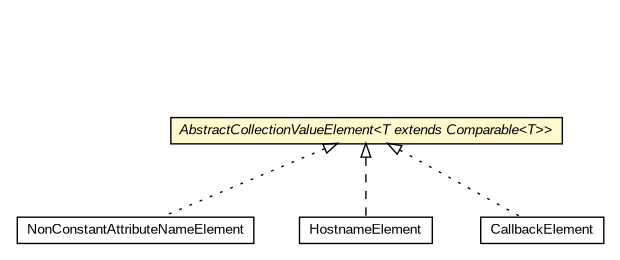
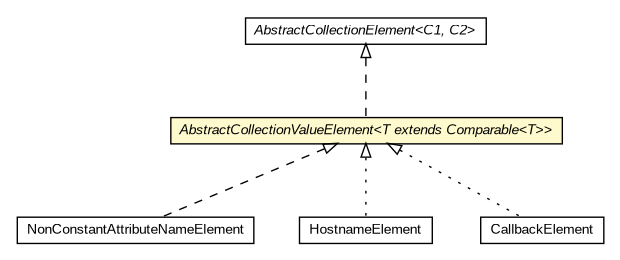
  digraph {
    nodesep=0.25
    ranksep=0.5
    node [fontcolor=black fontname=arial fontsize=10.0 shape=plaintext]
    edge [arrowtail=empty dir=back fontname=arial fontsize=10 headport=p labelfontname=arial labelfontsize=10 style=dashed tailport=p]
    n1 [label=<<table title="context.arch.discoverer.component.NonConstantAttributeNameElement" border="0" cellborder="1" cellspacing="0" cellpadding="2" port="p" href="./NonConstantAttributeNameElement.html"> 		<tr><td><table border="0" cellspacing="0" cellpadding="1"> <tr><td align="center" balign="center"> NonConstantAttributeNameElement </td></tr> 		</table></td></tr> 		</table>>]
    n2 [label=<<table title="context.arch.discoverer.component.HostnameElement" border="0" cellborder="1" cellspacing="0" cellpadding="2" port="p" href="./HostnameElement.html"> 		<tr><td><table border="0" cellspacing="0" cellpadding="1"> <tr><td align="center" balign="center"> HostnameElement </td></tr> 		</table></td></tr> 		</table>>]
    n3 [label=<<table title="context.arch.discoverer.component.CallbackElement" border="0" cellborder="1" cellspacing="0" cellpadding="2" port="p" href="./CallbackElement.html"> 		<tr><td><table border="0" cellspacing="0" cellpadding="1"> <tr><td align="center" balign="center"> CallbackElement </td></tr> 		</table></td></tr> 		</table>>]
    n4 [label=<<table title="context.arch.discoverer.component.AbstractCollectionValueElement" border="0" cellborder="1" cellspacing="0" cellpadding="2" port="p" bgcolor="lemonChiffon" href="./AbstractCollectionValueElement.html"> 		<tr><td><table border="0" cellspacing="0" cellpadding="1"> <tr><td align="center" balign="center"><font face="arial italic"> AbstractCollectionValueElement&lt;T extends Comparable&lt;T&gt;&gt; </font></td></tr> 		</table></td></tr> 		</table>>]
-   n4 -> n1 [style=dotted]
-   n4 -> n2
+   n5 [label=<<table title="context.arch.discoverer.component.AbstractCollectionElement" border="0" cellborder="1" cellspacing="0" cellpadding="2" port="p" href="./AbstractCollectionElement.html"> 		<tr><td><table border="0" cellspacing="0" cellpadding="1"> <tr><td align="center" balign="center"><font face="arial italic"> AbstractCollectionElement&lt;C1, C2&gt; </font></td></tr> 		</table></td></tr> 		</table>>]
+   n4 -> n1
+   n4 -> n2 [style=dotted]
    n4 -> n3 [style=dotted]
+   n5 -> n4
  }
